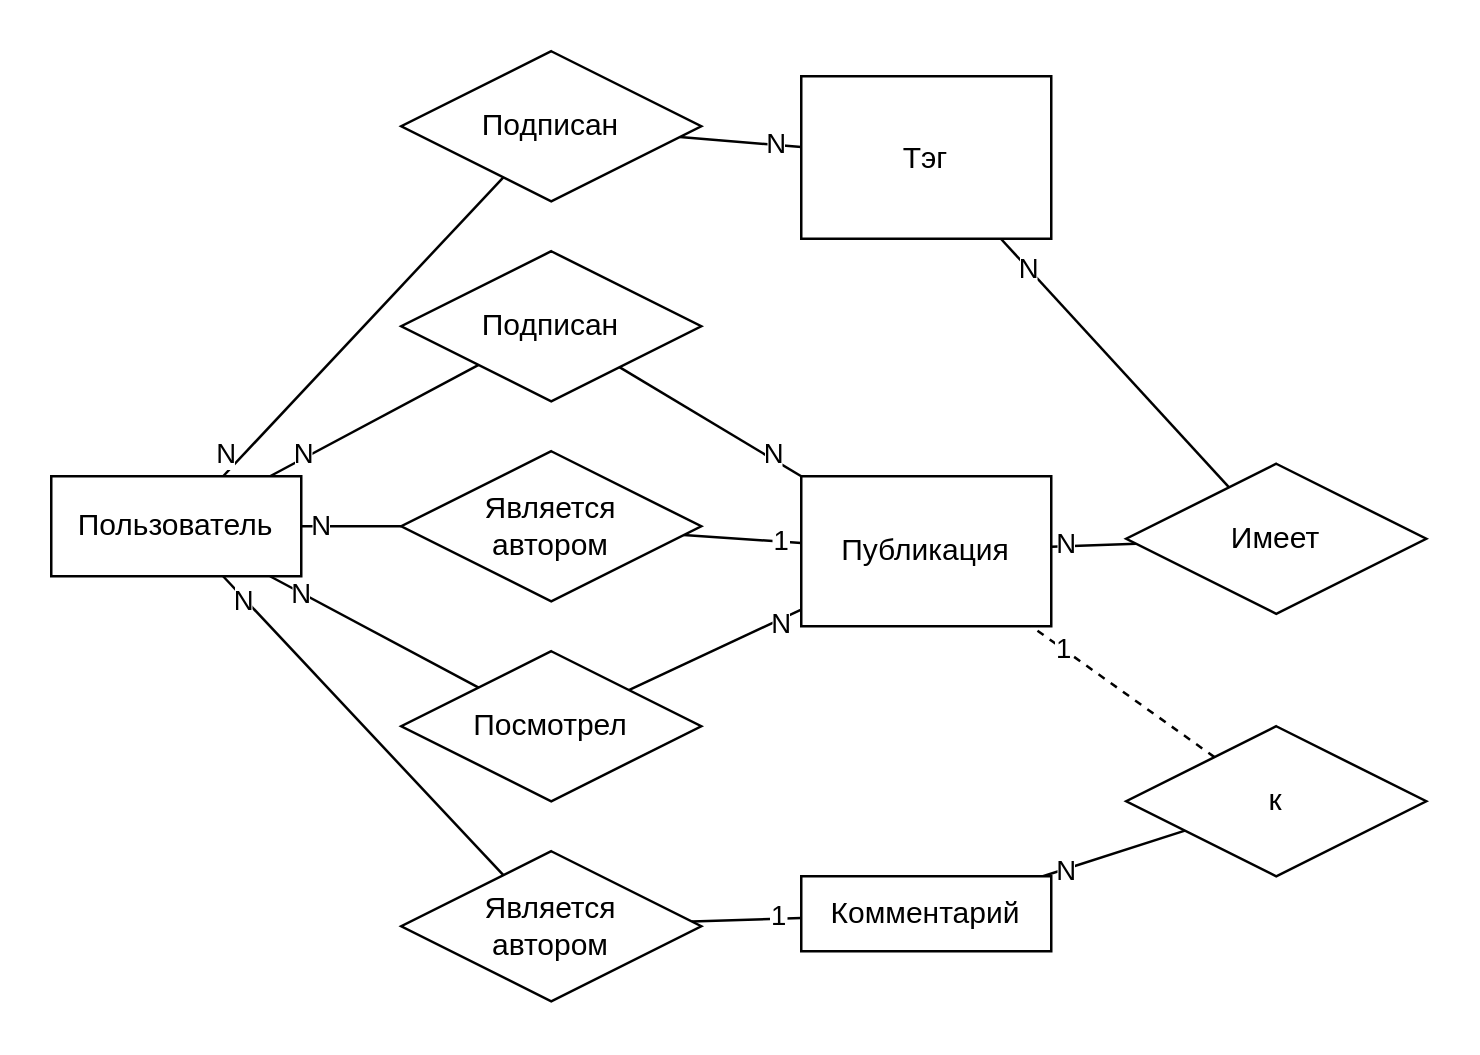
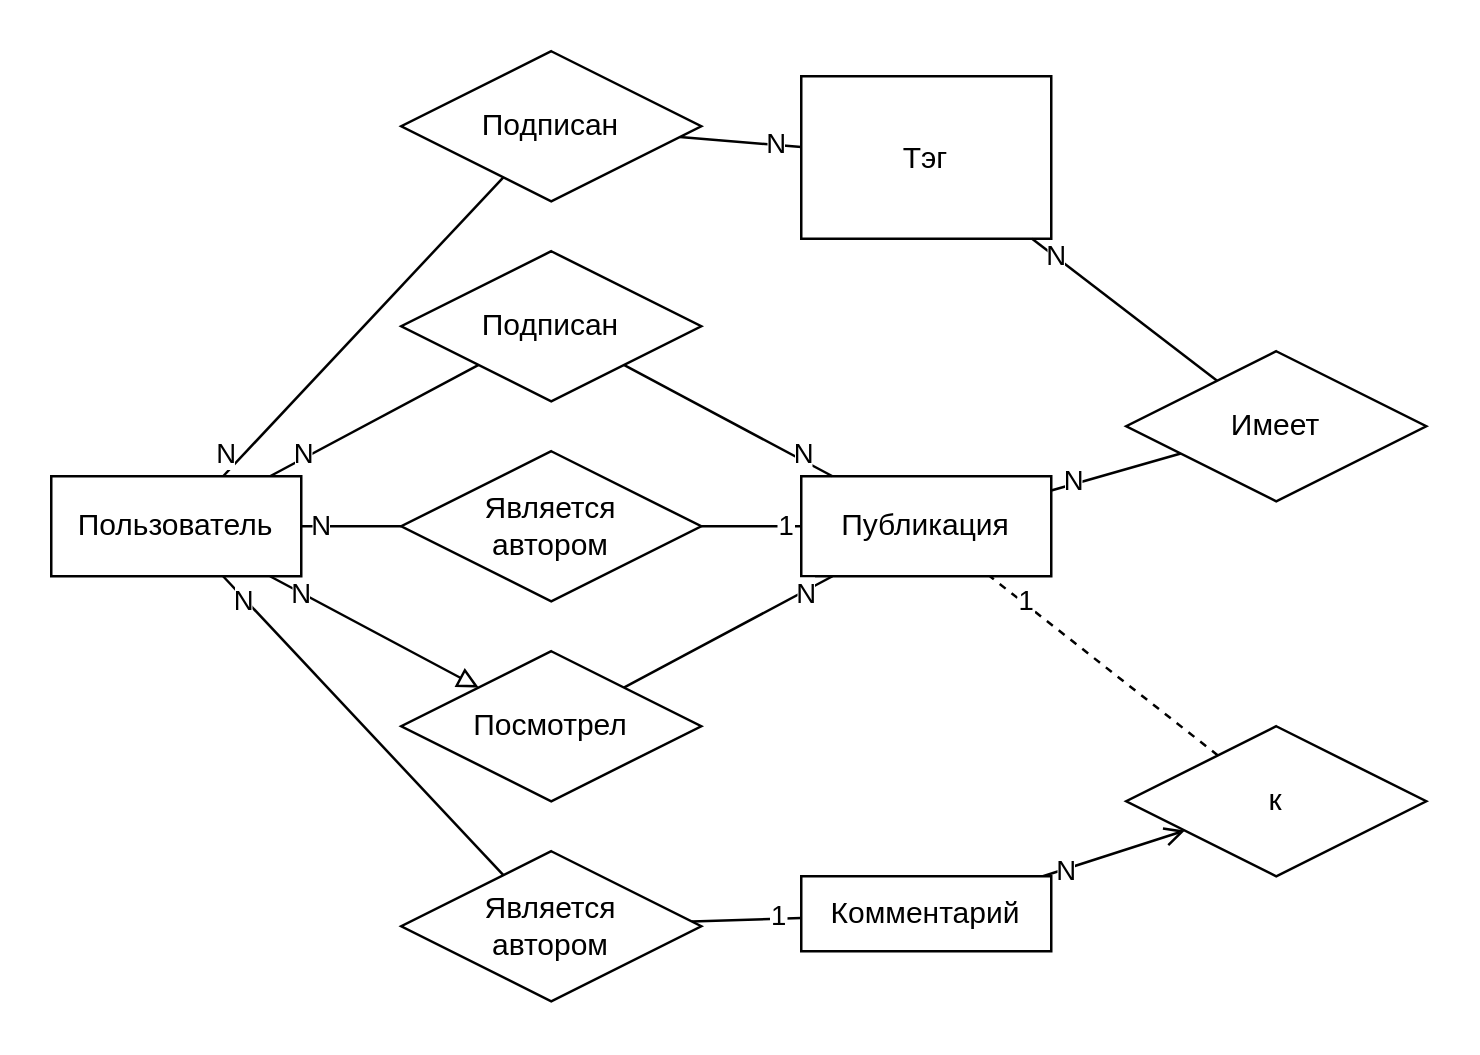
  <mxCell id="0" />
  <mxCell id="1" parent="0" />
  <mxCell id="2" style="rounded=0;orthogonalLoop=1;jettySize=auto;html=1;endArrow=none;endFill=0;" edge="1" parent="1" source="12" target="22"><mxGeometry relative="1" as="geometry" /></mxCell>
  <mxCell id="3" value="&lt;div&gt;N&lt;/div&gt;" style="edgeLabel;html=1;align=center;verticalAlign=middle;resizable=0;points=[];labelBackgroundColor=default;" vertex="1" connectable="0" parent="2"><mxGeometry x="-0.766" relative="1" as="geometry"><mxPoint x="-12" y="4" as="offset" /></mxGeometry></mxCell>
  <mxCell id="4" style="edgeStyle=none;rounded=0;orthogonalLoop=1;jettySize=auto;html=1;endArrow=none;endFill=0;" edge="1" parent="1" source="12" target="25"><mxGeometry relative="1" as="geometry" /></mxCell>
  <mxCell id="5" value="N" style="edgeLabel;html=1;align=center;verticalAlign=middle;resizable=0;points=[];" vertex="1" connectable="0" parent="4"><mxGeometry x="-0.667" y="1" relative="1" as="geometry"><mxPoint as="offset" /></mxGeometry></mxCell>
- <mxCell id="6" style="edgeStyle=none;rounded=0;orthogonalLoop=1;jettySize=auto;html=1;endArrow=none;endFill=0;" edge="1" parent="1" source="12" target="34"><mxGeometry relative="1" as="geometry" /></mxCell>
+ <mxCell id="6" style="edgeStyle=none;rounded=0;orthogonalLoop=1;jettySize=auto;html=1;endArrow=block;endFill=0;" edge="1" parent="1" source="12" target="34"><mxGeometry relative="1" as="geometry" /></mxCell>
  <mxCell id="7" value="N" style="edgeLabel;html=1;align=center;verticalAlign=middle;resizable=0;points=[];" vertex="1" connectable="0" parent="6"><mxGeometry x="-0.704" relative="1" as="geometry"><mxPoint as="offset" /></mxGeometry></mxCell>
  <mxCell id="8" style="edgeStyle=none;rounded=0;orthogonalLoop=1;jettySize=auto;html=1;endArrow=none;endFill=0;" edge="1" parent="1" source="12" target="28"><mxGeometry relative="1" as="geometry" /></mxCell>
  <mxCell id="9" value="N" style="edgeLabel;html=1;align=center;verticalAlign=middle;resizable=0;points=[];" vertex="1" connectable="0" parent="8"><mxGeometry x="-0.853" y="-1" relative="1" as="geometry"><mxPoint as="offset" /></mxGeometry></mxCell>
  <mxCell id="10" style="edgeStyle=none;rounded=0;orthogonalLoop=1;jettySize=auto;html=1;endArrow=none;endFill=0;" edge="1" parent="1" source="12" target="37"><mxGeometry relative="1" as="geometry" /></mxCell>
  <mxCell id="11" value="N" style="edgeLabel;html=1;align=center;verticalAlign=middle;resizable=0;points=[];labelBackgroundColor=default;" vertex="1" connectable="0" parent="10"><mxGeometry x="-0.32" y="1" relative="1" as="geometry"><mxPoint x="-15" y="6" as="offset" /></mxGeometry></mxCell>
  <mxCell id="12" value="Пользователь" style="whiteSpace=wrap;html=1;align=center;" vertex="1" parent="1"><mxGeometry x="20" y="190" width="100" height="40" as="geometry" /></mxCell>
  <mxCell id="13" value="" style="edgeStyle=none;rounded=0;orthogonalLoop=1;jettySize=auto;html=1;endArrow=none;endFill=0;" edge="1" parent="1" source="15" target="22"><mxGeometry relative="1" as="geometry" /></mxCell>
  <mxCell id="14" value="N" style="edgeLabel;html=1;align=center;verticalAlign=middle;resizable=0;points=[];" vertex="1" connectable="0" parent="13"><mxGeometry x="-0.53" y="-1" relative="1" as="geometry"><mxPoint as="offset" /></mxGeometry></mxCell>
  <mxCell id="15" value="Тэг" style="whiteSpace=wrap;html=1;align=center;" vertex="1" parent="1"><mxGeometry x="320" y="30" width="100" height="65" as="geometry" /></mxCell>
  <mxCell id="16" style="edgeStyle=none;rounded=0;orthogonalLoop=1;jettySize=auto;html=1;endArrow=none;endFill=0;" edge="1" parent="1" source="18" target="40"><mxGeometry relative="1" as="geometry" /></mxCell>
  <mxCell id="17" value="N" style="edgeLabel;html=1;align=center;verticalAlign=middle;resizable=0;points=[];" vertex="1" connectable="0" parent="16"><mxGeometry x="-0.664" y="2" relative="1" as="geometry"><mxPoint as="offset" /></mxGeometry></mxCell>
- <mxCell id="18" value="Публикация" style="whiteSpace=wrap;html=1;align=center;" vertex="1" parent="1"><mxGeometry x="320" y="190" width="100" height="60" as="geometry" /></mxCell>
- <mxCell id="19" style="edgeStyle=none;rounded=0;orthogonalLoop=1;jettySize=auto;html=1;endArrow=none;endFill=0;" edge="1" parent="1" source="21" target="31"><mxGeometry relative="1" as="geometry" /></mxCell>
+ <mxCell id="18" value="Публикация" style="whiteSpace=wrap;html=1;align=center;" vertex="1" parent="1"><mxGeometry x="320" y="190" width="100" height="40" as="geometry" /></mxCell>
+ <mxCell id="19" style="edgeStyle=none;rounded=0;orthogonalLoop=1;jettySize=auto;html=1;endArrow=open;endFill=0;" edge="1" parent="1" source="21" target="31"><mxGeometry relative="1" as="geometry" /></mxCell>
  <mxCell id="20" value="N" style="edgeLabel;html=1;align=center;verticalAlign=middle;resizable=0;points=[];" vertex="1" connectable="0" parent="19"><mxGeometry x="-0.715" relative="1" as="geometry"><mxPoint as="offset" /></mxGeometry></mxCell>
  <mxCell id="21" value="Комментарий" style="whiteSpace=wrap;html=1;align=center;" vertex="1" parent="1"><mxGeometry x="320" y="350" width="100" height="30" as="geometry" /></mxCell>
  <mxCell id="22" value="Подписан" style="shape=rhombus;perimeter=rhombusPerimeter;whiteSpace=wrap;html=1;align=center;" vertex="1" parent="1"><mxGeometry x="160" y="20" width="120" height="60" as="geometry" /></mxCell>
  <mxCell id="23" style="edgeStyle=none;rounded=0;orthogonalLoop=1;jettySize=auto;html=1;endArrow=none;endFill=0;" edge="1" parent="1" source="25" target="18"><mxGeometry relative="1" as="geometry" /></mxCell>
  <mxCell id="24" value="1" style="edgeLabel;html=1;align=center;verticalAlign=middle;resizable=0;points=[];" vertex="1" connectable="0" parent="23"><mxGeometry x="0.65" y="1" relative="1" as="geometry"><mxPoint as="offset" /></mxGeometry></mxCell>
  <mxCell id="25" value="Является&lt;br&gt;автором" style="shape=rhombus;perimeter=rhombusPerimeter;whiteSpace=wrap;html=1;align=center;" vertex="1" parent="1"><mxGeometry x="160" y="180" width="120" height="60" as="geometry" /></mxCell>
  <mxCell id="26" style="edgeStyle=none;rounded=0;orthogonalLoop=1;jettySize=auto;html=1;endArrow=none;endFill=0;" edge="1" parent="1" source="28" target="21"><mxGeometry relative="1" as="geometry" /></mxCell>
  <mxCell id="27" value="1" style="edgeLabel;html=1;align=center;verticalAlign=middle;resizable=0;points=[];" vertex="1" connectable="0" parent="26"><mxGeometry x="0.57" y="1" relative="1" as="geometry"><mxPoint as="offset" /></mxGeometry></mxCell>
  <mxCell id="28" value="Является&lt;br&gt;автором" style="shape=rhombus;perimeter=rhombusPerimeter;whiteSpace=wrap;html=1;align=center;" vertex="1" parent="1"><mxGeometry x="160" y="340" width="120" height="60" as="geometry" /></mxCell>
  <mxCell id="29" style="edgeStyle=none;rounded=0;orthogonalLoop=1;jettySize=auto;html=1;endArrow=none;endFill=0;dashed=1;" edge="1" parent="1" source="31" target="18"><mxGeometry relative="1" as="geometry" /></mxCell>
  <mxCell id="30" value="1" style="edgeLabel;html=1;align=center;verticalAlign=middle;resizable=0;points=[];" vertex="1" connectable="0" parent="29"><mxGeometry x="0.857" relative="1" as="geometry"><mxPoint x="8" y="5" as="offset" /></mxGeometry></mxCell>
  <mxCell id="31" value="к" style="shape=rhombus;perimeter=rhombusPerimeter;whiteSpace=wrap;html=1;align=center;" vertex="1" parent="1"><mxGeometry x="450" y="290" width="120" height="60" as="geometry" /></mxCell>
  <mxCell id="32" style="edgeStyle=none;rounded=0;orthogonalLoop=1;jettySize=auto;html=1;endArrow=none;endFill=0;" edge="1" parent="1" source="34" target="18"><mxGeometry relative="1" as="geometry" /></mxCell>
  <mxCell id="33" value="N" style="edgeLabel;html=1;align=center;verticalAlign=middle;resizable=0;points=[];" vertex="1" connectable="0" parent="32"><mxGeometry x="0.737" y="-1" relative="1" as="geometry"><mxPoint as="offset" /></mxGeometry></mxCell>
  <mxCell id="34" value="Посмотрел" style="shape=rhombus;perimeter=rhombusPerimeter;whiteSpace=wrap;html=1;align=center;" vertex="1" parent="1"><mxGeometry x="160" y="260" width="120" height="60" as="geometry" /></mxCell>
  <mxCell id="35" style="edgeStyle=none;rounded=0;orthogonalLoop=1;jettySize=auto;html=1;endArrow=none;endFill=0;" edge="1" parent="1" source="37" target="18"><mxGeometry relative="1" as="geometry" /></mxCell>
  <mxCell id="36" value="N" style="edgeLabel;html=1;align=center;verticalAlign=middle;resizable=0;points=[];labelBackgroundColor=default;" vertex="1" connectable="0" parent="35"><mxGeometry x="0.752" y="-2" relative="1" as="geometry"><mxPoint x="-1" y="-6" as="offset" /></mxGeometry></mxCell>
  <mxCell id="37" value="Подписан" style="shape=rhombus;perimeter=rhombusPerimeter;whiteSpace=wrap;html=1;align=center;" vertex="1" parent="1"><mxGeometry x="160" y="100" width="120" height="60" as="geometry" /></mxCell>
  <mxCell id="38" style="edgeStyle=none;rounded=0;orthogonalLoop=1;jettySize=auto;html=1;endArrow=none;endFill=0;" edge="1" parent="1" source="40" target="15"><mxGeometry relative="1" as="geometry" /></mxCell>
  <mxCell id="39" value="N" style="edgeLabel;html=1;align=center;verticalAlign=middle;resizable=0;points=[];" vertex="1" connectable="0" parent="38"><mxGeometry x="0.765" relative="1" as="geometry"><mxPoint as="offset" /></mxGeometry></mxCell>
- <mxCell id="40" value="&lt;div&gt;Имеет&lt;/div&gt;" style="shape=rhombus;perimeter=rhombusPerimeter;whiteSpace=wrap;html=1;align=center;" vertex="1" parent="1"><mxGeometry x="450" y="185" width="120" height="60" as="geometry" /></mxCell>
+ <mxCell id="40" value="&lt;div&gt;Имеет&lt;/div&gt;" style="shape=rhombus;perimeter=rhombusPerimeter;whiteSpace=wrap;html=1;align=center;" vertex="1" parent="1"><mxGeometry x="450" y="140" width="120" height="60" as="geometry" /></mxCell>
